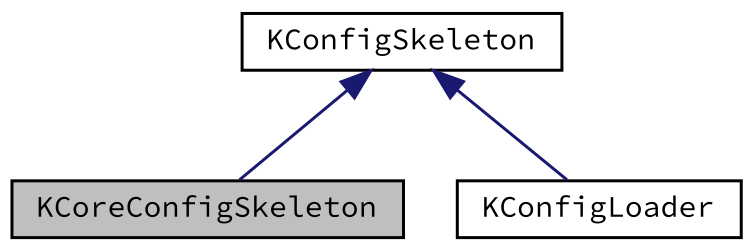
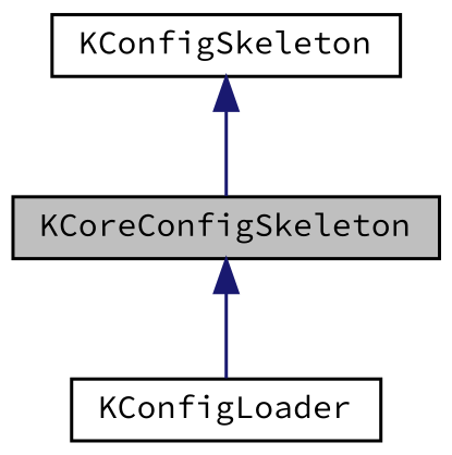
  digraph {
    fontname="Source Code Pro"
    node [color=black fillcolor=white fontname="Source Code Pro" fontsize=10 shape=record style=filled]
    edge [color=midnightblue dir=back fontname="Source Code Pro" fontsize=10 labelfontname=Helvetica labelfontsize=10 style=solid]
    n1 [fillcolor=grey75 fontcolor=black height=0.2 label=KCoreConfigSkeleton width=0.4]
    n2 [height=0.2 label=KConfigSkeleton width=0.4]
    n3 [height=0.2 label=KConfigLoader width=0.4]
    n2 -> n1
-   n2 -> n3
+   n1 -> n3
  }
